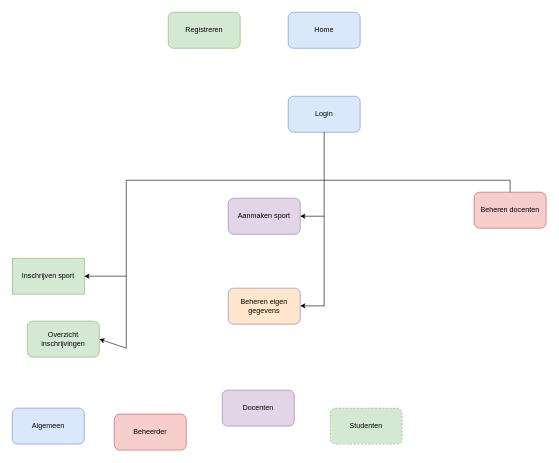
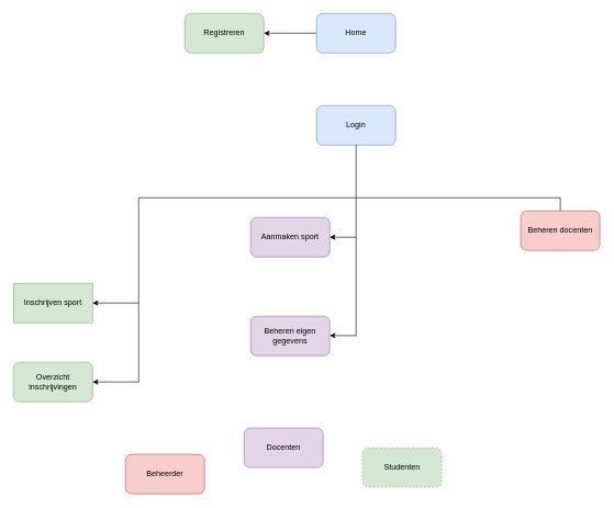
  <mxCell id="0" />
  <mxCell id="1" parent="0" />
+ <mxCell id="2" value="" style="edgeStyle=orthogonalEdgeStyle;rounded=0;orthogonalLoop=1;jettySize=auto;html=1;" edge="1" parent="1" source="3" target="4"><mxGeometry relative="1" as="geometry" /></mxCell>
  <mxCell id="3" value="Home" style="rounded=1;whiteSpace=wrap;html=1;fillColor=#dae8fc;strokeColor=#6c8ebf;" vertex="1" parent="1"><mxGeometry x="480" y="20" width="120" height="60" as="geometry" /></mxCell>
  <mxCell id="4" value="Registreren" style="whiteSpace=wrap;html=1;fillColor=#d5e8d4;strokeColor=#82b366;rounded=1;" vertex="1" parent="1"><mxGeometry x="280" y="20" width="120" height="60" as="geometry" /></mxCell>
  <mxCell id="5" value="Login" style="whiteSpace=wrap;html=1;fillColor=#dae8fc;strokeColor=#6c8ebf;rounded=1;" vertex="1" parent="1"><mxGeometry x="480" y="160" width="120" height="60" as="geometry" /></mxCell>
  <mxCell id="6" value="" style="endArrow=none;html=1;rounded=0;" edge="1" parent="1"><mxGeometry width="50" height="50" relative="1" as="geometry"><mxPoint x="540" y="300" as="sourcePoint" /><mxPoint x="540" y="220" as="targetPoint" /></mxGeometry></mxCell>
  <mxCell id="7" value="" style="endArrow=none;html=1;rounded=0;" edge="1" parent="1"><mxGeometry width="50" height="50" relative="1" as="geometry"><mxPoint x="210" y="300" as="sourcePoint" /><mxPoint x="850" y="300" as="targetPoint" /></mxGeometry></mxCell>
  <mxCell id="8" value="" style="endArrow=none;html=1;rounded=0;" edge="1" parent="1"><mxGeometry width="50" height="50" relative="1" as="geometry"><mxPoint x="210" y="580" as="sourcePoint" /><mxPoint x="210" y="300" as="targetPoint" /></mxGeometry></mxCell>
  <mxCell id="9" value="" style="endArrow=none;html=1;rounded=0;" edge="1" parent="1"><mxGeometry width="50" height="50" relative="1" as="geometry"><mxPoint x="850" y="380" as="sourcePoint" /><mxPoint x="850" y="300" as="targetPoint" /></mxGeometry></mxCell>
  <mxCell id="10" value="" style="endArrow=none;html=1;rounded=0;" edge="1" parent="1"><mxGeometry width="50" height="50" relative="1" as="geometry"><mxPoint x="540" y="510" as="sourcePoint" /><mxPoint x="540" y="300" as="targetPoint" /></mxGeometry></mxCell>
  <mxCell id="11" value="Beheren docenten" style="rounded=1;whiteSpace=wrap;html=1;fillColor=#f8cecc;strokeColor=#b85450;" vertex="1" parent="1"><mxGeometry x="790" y="320" width="120" height="60" as="geometry" /></mxCell>
  <mxCell id="12" value="Aanmaken sport" style="rounded=1;whiteSpace=wrap;html=1;fillColor=#e1d5e7;strokeColor=#9673a6;" vertex="1" parent="1"><mxGeometry x="380" y="330" width="120" height="60" as="geometry" /></mxCell>
  <mxCell id="13" value="" style="endArrow=classic;html=1;rounded=0;entryX=1;entryY=0.5;entryDx=0;entryDy=0;" edge="1" parent="1" target="12"><mxGeometry width="50" height="50" relative="1" as="geometry"><mxPoint x="540" y="360" as="sourcePoint" /><mxPoint x="590" y="320" as="targetPoint" /></mxGeometry></mxCell>
- <mxCell id="14" value="Beheren eigen gegevens" style="rounded=1;whiteSpace=wrap;html=1;fillColor=#ffe6cc;strokeColor=#9673a6;" vertex="1" parent="1"><mxGeometry x="380" y="480" width="120" height="60" as="geometry" /></mxCell>
+ <mxCell id="14" value="Beheren eigen gegevens" style="rounded=1;whiteSpace=wrap;html=1;fillColor=#e1d5e7;strokeColor=#9673a6;" vertex="1" parent="1"><mxGeometry x="380" y="480" width="120" height="60" as="geometry" /></mxCell>
  <mxCell id="15" value="" style="endArrow=classic;html=1;rounded=0;entryX=1;entryY=0.5;entryDx=0;entryDy=0;" edge="1" parent="1"><mxGeometry width="50" height="50" relative="1" as="geometry"><mxPoint x="540" y="509.5" as="sourcePoint" /><mxPoint x="500" y="509.5" as="targetPoint" /></mxGeometry></mxCell>
  <mxCell id="16" value="" style="endArrow=classic;html=1;rounded=0;" edge="1" parent="1" target="17"><mxGeometry width="50" height="50" relative="1" as="geometry"><mxPoint x="210" y="460" as="sourcePoint" /><mxPoint x="160" y="460" as="targetPoint" /></mxGeometry></mxCell>
  <mxCell id="17" value="Inschrijven sport" style="whiteSpace=wrap;html=1;fillColor=#d5e8d4;strokeColor=#82b366;rounded=0;" vertex="1" parent="1"><mxGeometry x="20" y="430" width="120" height="60" as="geometry" /></mxCell>
- <mxCell id="18" value="Overzicht inschrijvingen" style="rounded=1;whiteSpace=wrap;html=1;fillColor=#d5e8d4;strokeColor=#82b366;" vertex="1" parent="1"><mxGeometry x="45" y="535" width="120" height="60" as="geometry" /></mxCell>
+ <mxCell id="18" value="Overzicht inschrijvingen" style="rounded=1;whiteSpace=wrap;html=1;fillColor=#d5e8d4;strokeColor=#82b366;" vertex="1" parent="1"><mxGeometry x="20" y="550" width="120" height="60" as="geometry" /></mxCell>
  <mxCell id="19" value="" style="endArrow=classic;html=1;rounded=0;entryX=1;entryY=0.5;entryDx=0;entryDy=0;" edge="1" parent="1" target="18"><mxGeometry width="50" height="50" relative="1" as="geometry"><mxPoint x="210" y="580" as="sourcePoint" /><mxPoint x="260" y="530" as="targetPoint" /></mxGeometry></mxCell>
- <mxCell id="20" value="Algemeen" style="rounded=1;whiteSpace=wrap;html=1;fillColor=#dae8fc;strokeColor=#6c8ebf;" vertex="1" parent="1"><mxGeometry x="20" y="680" width="120" height="60" as="geometry" /></mxCell>
  <mxCell id="21" value="Beheerder" style="rounded=1;whiteSpace=wrap;html=1;fillColor=#f8cecc;strokeColor=#b85450;" vertex="1" parent="1"><mxGeometry x="190" y="690" width="120" height="60" as="geometry" /></mxCell>
  <mxCell id="22" value="Studenten" style="rounded=1;whiteSpace=wrap;html=1;fillColor=#d5e8d4;strokeColor=#82b366;dashed=1;" vertex="1" parent="1"><mxGeometry x="550" y="680" width="120" height="60" as="geometry" /></mxCell>
  <mxCell id="23" value="Docenten" style="rounded=1;whiteSpace=wrap;html=1;fillColor=#e1d5e7;strokeColor=#9673a6;" vertex="1" parent="1"><mxGeometry x="370" y="650" width="120" height="60" as="geometry" /></mxCell>
